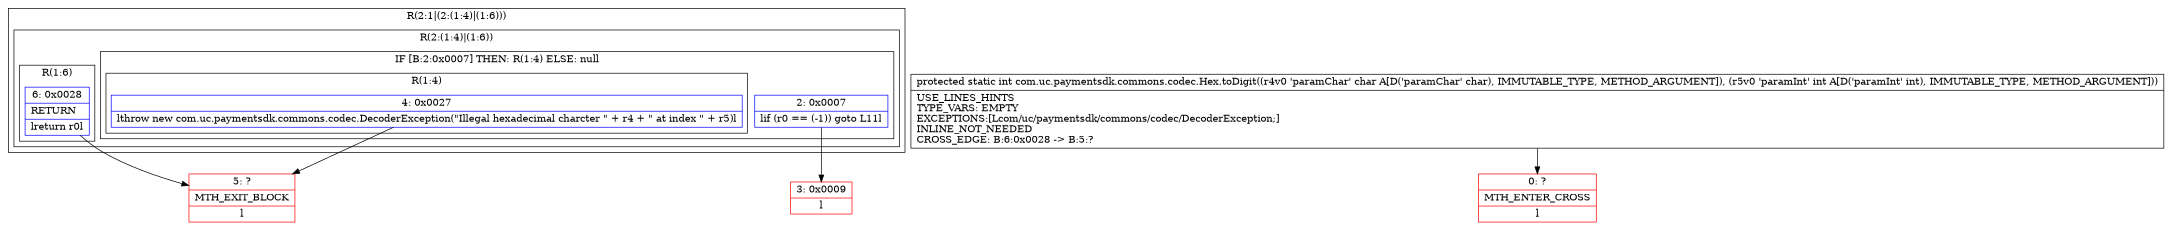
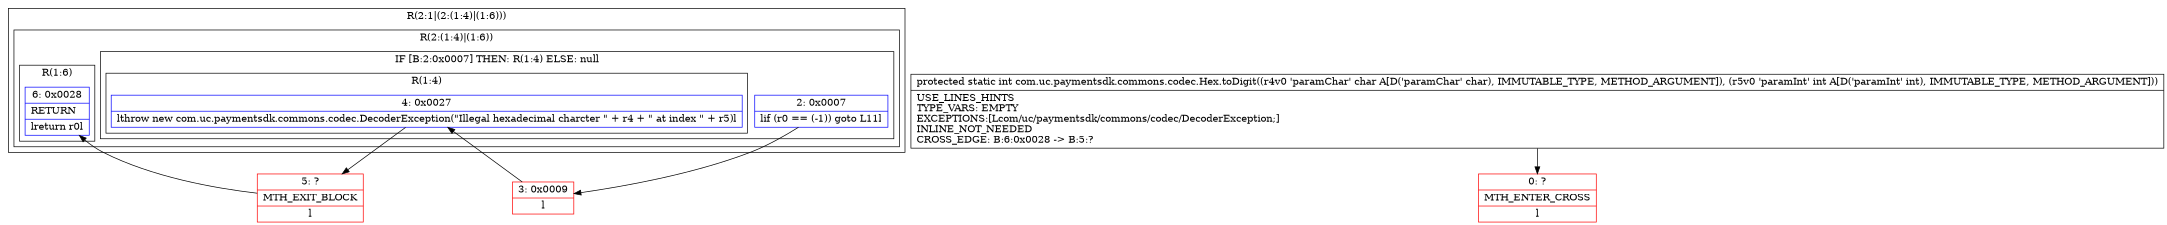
  digraph {
    node [color=blue shape=record]
    n1 [label="{4\:\ 0x0027|lthrow new com.uc.paymentsdk.commons.codec.DecoderException(\"Illegal hexadecimal charcter \" + r4 + \" at index \" + r5)l}"]
    n2 [label="{2\:\ 0x0007|lif (r0 == (\-1)) goto L11l}"]
    n3 [label="{6\:\ 0x0028|RETURN\l|lreturn r0l}"]
    n4 [color=red label="{5\:\ ?|MTH_EXIT_BLOCK\l|l}"]
    n5 [color=red label="{3\:\ 0x0009|l}"]
    n6 [color=red label="{0\:\ ?|MTH_ENTER_CROSS\l|l}"]
    n7 [label="{protected static int com.uc.paymentsdk.commons.codec.Hex.toDigit((r4v0 'paramChar' char A[D('paramChar' char), IMMUTABLE_TYPE, METHOD_ARGUMENT]), (r5v0 'paramInt' int A[D('paramInt' int), IMMUTABLE_TYPE, METHOD_ARGUMENT]))  | USE_LINES_HINTS\lTYPE_VARS: EMPTY\lEXCEPTIONS:[Lcom\/uc\/paymentsdk\/commons\/codec\/DecoderException;]\lINLINE_NOT_NEEDED\lCROSS_EDGE: B:6:0x0028 \-\> B:5:?\l}" color=""]
    subgraph cluster_1 {
      label="R(2:1|(2:(1:4)|(1:6)))"
      subgraph cluster_2 {
        label="R(2:(1:4)|(1:6))"
        subgraph cluster_3 {
          label="IF [B:2:0x0007] THEN: R(1:4) ELSE: null"
          n2
          subgraph cluster_4 {
            label="R(1:4)"
            n1
          }
        }
        subgraph cluster_5 {
          label="R(1:6)"
          n3
        }
      }
    }
    n1 -> n4
    n2 -> n5
-   n3 -> n4
+   n4 -> n3
+   n5 -> n1
    n7 -> n6
  }
